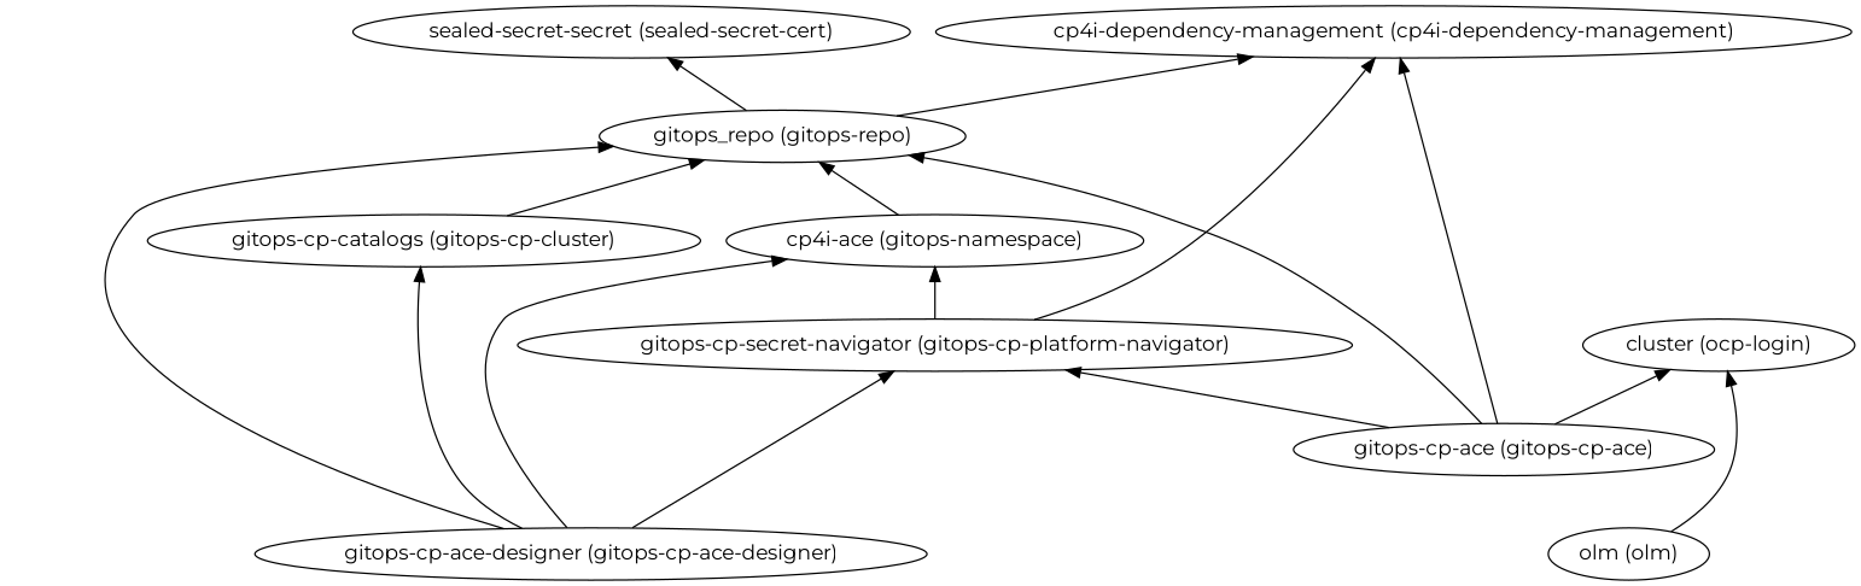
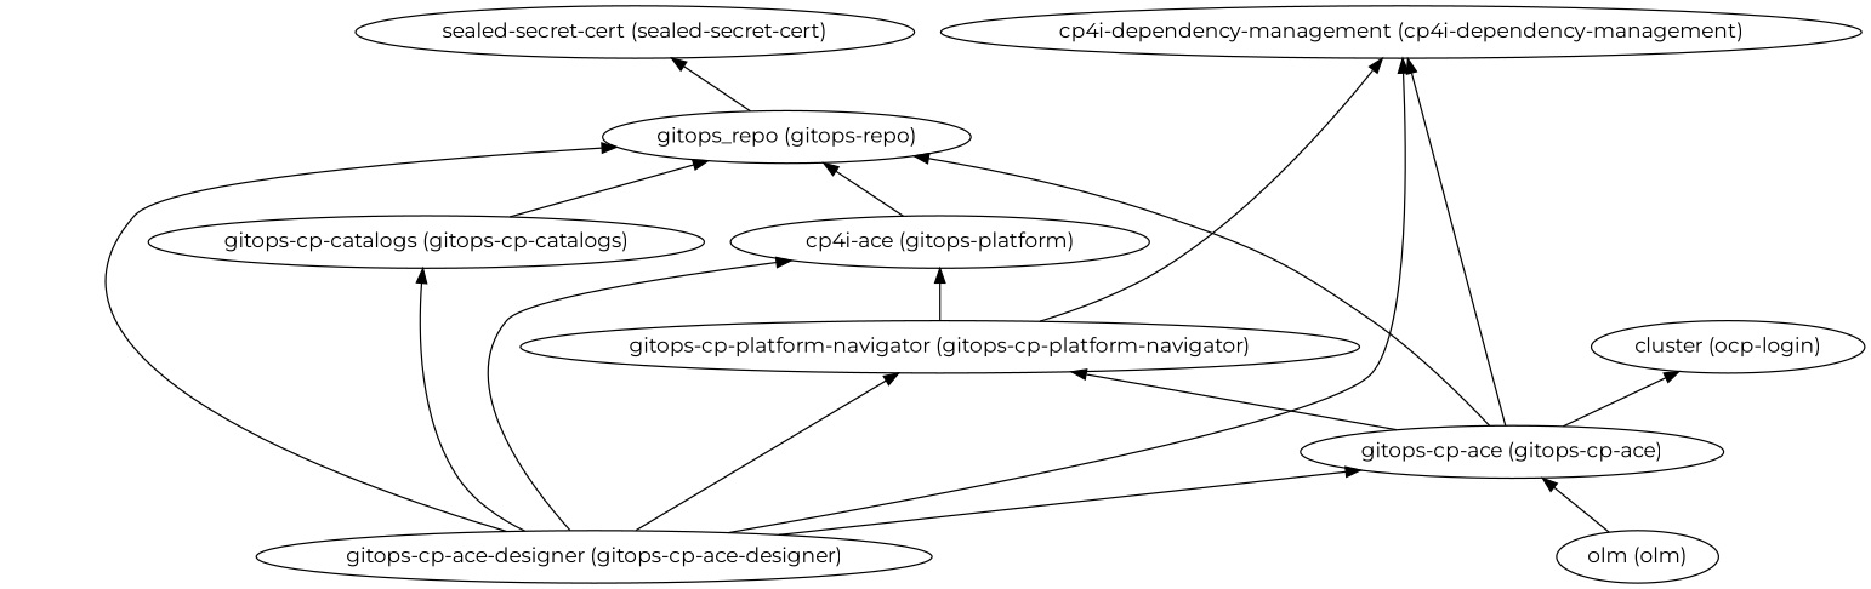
  digraph {
    fontname=Montserrat
    rankdir=BT
    node [fontname=Montserrat]
    edge [fontname=Montserrat]
    "gitops-cp-ace (gitops-cp-ace)"
    "gitops_repo (gitops-repo)"
-   "gitops-cp-platform-navigator (gitops-cp-platform-navigator)" [label="gitops-cp-secret-navigator (gitops-cp-platform-navigator)"]
+   "gitops-cp-platform-navigator (gitops-cp-platform-navigator)"
    "cp4i-dependency-management (cp4i-dependency-management)"
    "cluster (ocp-login)"
-   "sealed-secret-cert (sealed-secret-cert)" [label="sealed-secret-secret (sealed-secret-cert)"]
-   "gitops-cp-catalogs (gitops-cp-catalogs)" [label="gitops-cp-catalogs (gitops-cp-cluster)"]
-   "cp4i-ace (gitops-namespace)"
+   "sealed-secret-cert (sealed-secret-cert)"
+   "gitops-cp-catalogs (gitops-cp-catalogs)"
+   "cp4i-ace (gitops-namespace)" [label="cp4i-ace (gitops-platform)"]
    "gitops-cp-ace-designer (gitops-cp-ace-designer)"
    "olm (olm)"
    "gitops-cp-ace (gitops-cp-ace)" -> "gitops_repo (gitops-repo)"
    "gitops-cp-ace (gitops-cp-ace)" -> "gitops-cp-platform-navigator (gitops-cp-platform-navigator)"
    "gitops-cp-ace (gitops-cp-ace)" -> "cp4i-dependency-management (cp4i-dependency-management)"
    "gitops-cp-ace (gitops-cp-ace)" -> "cluster (ocp-login)"
    "gitops_repo (gitops-repo)" -> "sealed-secret-cert (sealed-secret-cert)"
    "gitops-cp-platform-navigator (gitops-cp-platform-navigator)" -> "cp4i-dependency-management (cp4i-dependency-management)"
    "gitops-cp-platform-navigator (gitops-cp-platform-navigator)" -> "cp4i-ace (gitops-namespace)"
    "gitops-cp-catalogs (gitops-cp-catalogs)" -> "gitops_repo (gitops-repo)"
    "cp4i-ace (gitops-namespace)" -> "gitops_repo (gitops-repo)"
+   "gitops-cp-ace-designer (gitops-cp-ace-designer)" -> "gitops-cp-ace (gitops-cp-ace)"
    "gitops-cp-ace-designer (gitops-cp-ace-designer)" -> "gitops_repo (gitops-repo)"
    "gitops-cp-ace-designer (gitops-cp-ace-designer)" -> "gitops-cp-platform-navigator (gitops-cp-platform-navigator)"
-   "gitops_repo (gitops-repo)" -> "cp4i-dependency-management (cp4i-dependency-management)"
+   "gitops-cp-ace-designer (gitops-cp-ace-designer)" -> "cp4i-dependency-management (cp4i-dependency-management)"
    "gitops-cp-ace-designer (gitops-cp-ace-designer)" -> "gitops-cp-catalogs (gitops-cp-catalogs)"
    "gitops-cp-ace-designer (gitops-cp-ace-designer)" -> "cp4i-ace (gitops-namespace)"
-   "olm (olm)" -> "cluster (ocp-login)"
+   "olm (olm)" -> "gitops-cp-ace (gitops-cp-ace)"
  }
